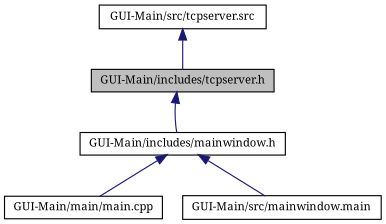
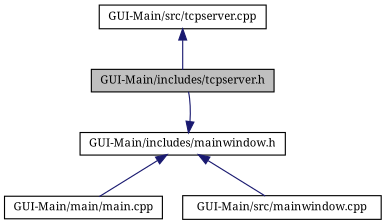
  digraph {
    fontname="Noto Serif"
    node [color=black fillcolor=white fontname="Noto Serif" fontsize=10 shape=record style=filled]
    edge [color=midnightblue dir=back fontname="Noto Serif" fontsize=10 labelfontname=Helvetica labelfontsize=10 style=solid]
    n1 [fillcolor=grey75 fontcolor=black height=0.2 label="GUI-Main/includes/tcpserver.h" width=0.4]
    n2 [height=0.2 label="GUI-Main/includes/mainwindow.h" width=0.4]
    n3 [height=0.2 label="GUI-Main/main/main.cpp" width=0.4]
-   n4 [height=0.2 label="GUI-Main/src/mainwindow.main" width=0.4]
-   n5 [height=0.2 label="GUI-Main/src/tcpserver.src" width=0.4]
-   n1 -> n2
+   n4 [height=0.2 label="GUI-Main/src/mainwindow.cpp" width=0.4]
+   n5 [height=0.2 label="GUI-Main/src/tcpserver.cpp" width=0.4]
+   n2 -> n1
    n2 -> n3
    n2 -> n4
    n5 -> n1
  }
